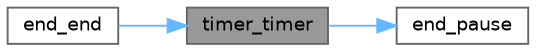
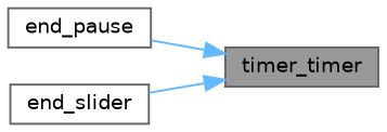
  digraph {
    rankdir=RL
    node [color=grey40 fillcolor=white fontname=Helvetica fontsize=10 shape=box style=filled]
    edge [color=steelblue1 dir=back fontname=Helvetica fontsize=10 labelfontname=Helvetica labelfontsize=10 style=solid]
    n1 [color=gray40 fillcolor=grey60 fontcolor=black height=0.2 label=timer_timer width=0.4]
    n2 [height=0.2 label=end_pause width=0.4]
-   n3 [height=0.2 label=end_end width=0.4]
-   n2 -> n1
+   n3 [height=0.2 label=end_slider width=0.4]
+   n1 -> n2
    n1 -> n3
  }
